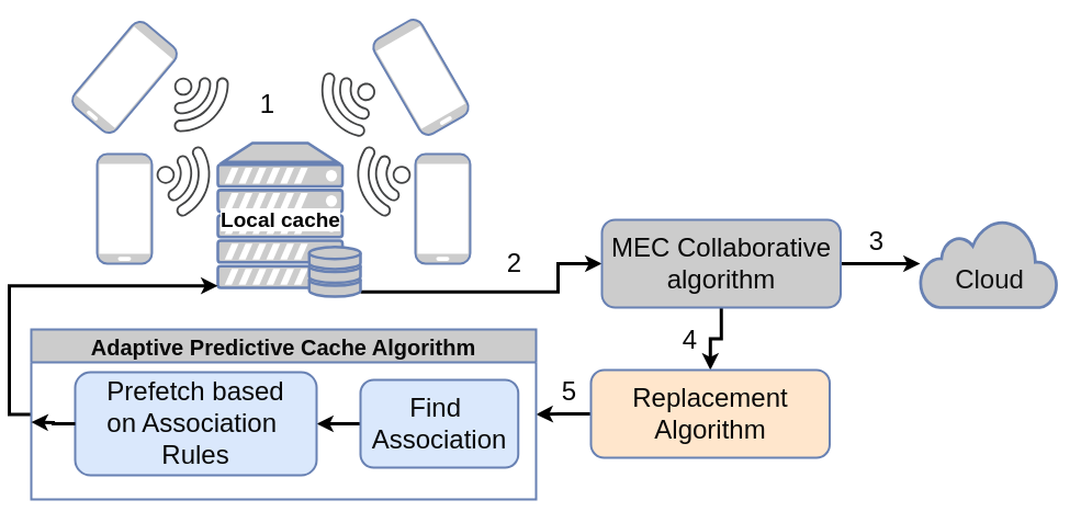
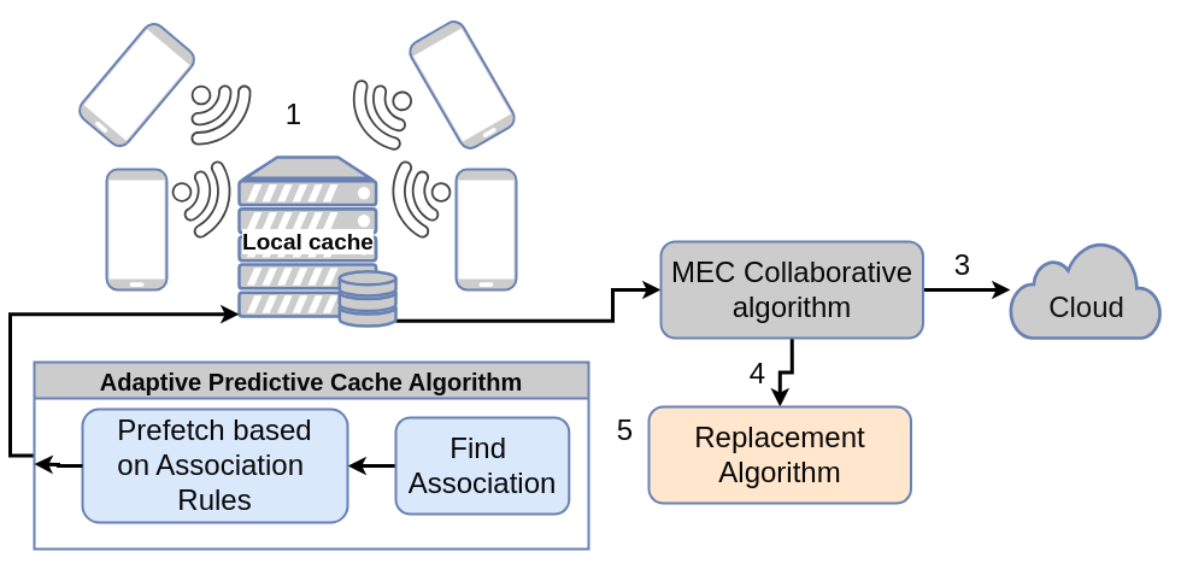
  <mxCell id="0" />
  <mxCell id="1" parent="0" />
  <mxCell id="2" style="edgeStyle=orthogonalEdgeStyle;rounded=0;orthogonalLoop=1;jettySize=auto;html=1;exitX=1;exitY=0.97;exitDx=0;exitDy=0;exitPerimeter=0;entryX=0;entryY=0.5;entryDx=0;entryDy=0;strokeWidth=3;fontSize=20;fontColor=#080808;" edge="1" parent="1" source="3" target="8"><mxGeometry relative="1" as="geometry"><Array as="points"><mxPoint x="500" y="266" /></Array></mxGeometry></mxCell>
  <mxCell id="3" value="" style="fontColor=#0066CC;verticalAlign=top;verticalLabelPosition=bottom;labelPosition=center;align=center;html=1;outlineConnect=0;fillColor=#CCCCCC;strokeColor=#6881B3;gradientColor=none;gradientDirection=north;strokeWidth=2;shape=mxgraph.networks.server_storage;labelBackgroundColor=default;fontSize=24;" vertex="1" parent="1"><mxGeometry x="190" y="130" width="130" height="140" as="geometry" /></mxCell>
  <mxCell id="4" value="" style="fontColor=#0066CC;verticalAlign=top;verticalLabelPosition=bottom;labelPosition=center;align=center;html=1;outlineConnect=0;fillColor=#CCCCCC;strokeColor=#6881B3;gradientColor=none;gradientDirection=north;strokeWidth=2;shape=mxgraph.networks.mobile;labelBackgroundColor=default;fontSize=24;" vertex="1" parent="1"><mxGeometry x="370" y="140" width="50" height="100" as="geometry" /></mxCell>
  <mxCell id="5" value="" style="sketch=0;pointerEvents=1;shadow=0;dashed=0;html=1;strokeColor=none;fillColor=#434445;aspect=fixed;labelPosition=center;verticalLabelPosition=bottom;verticalAlign=top;align=center;outlineConnect=0;shape=mxgraph.vvd.wi_fi;labelBackgroundColor=default;strokeWidth=2;fontSize=24;fontColor=#080808;rotation=-150;" vertex="1" parent="1"><mxGeometry x="310" y="140" width="50" height="50" as="geometry" /></mxCell>
  <mxCell id="6" style="edgeStyle=orthogonalEdgeStyle;rounded=0;orthogonalLoop=1;jettySize=auto;html=1;exitX=1;exitY=0.5;exitDx=0;exitDy=0;strokeWidth=3;fontSize=20;fontColor=#080808;" edge="1" parent="1" source="8" target="9"><mxGeometry relative="1" as="geometry" /></mxCell>
  <mxCell id="7" style="edgeStyle=orthogonalEdgeStyle;rounded=0;orthogonalLoop=1;jettySize=auto;html=1;exitX=0.5;exitY=1;exitDx=0;exitDy=0;entryX=0.5;entryY=0;entryDx=0;entryDy=0;strokeWidth=3;fontSize=20;fontColor=#080808;" edge="1" parent="1" source="8" target="11"><mxGeometry relative="1" as="geometry" /></mxCell>
  <mxCell id="8" value="MEC Collaborative&lt;br&gt;algorithm" style="rounded=1;whiteSpace=wrap;html=1;labelBackgroundColor=none;strokeColor=#6881B3;strokeWidth=2;fontSize=24;fontColor=#080808;fillColor=#CCCCCC;" vertex="1" parent="1"><mxGeometry x="540" y="200" width="217.5" height="80" as="geometry" /></mxCell>
  <mxCell id="9" value="&lt;font color=&quot;#121212&quot;&gt;&lt;br&gt;Cloud&lt;/font&gt;" style="html=1;outlineConnect=0;fillColor=#CCCCCC;strokeColor=#6881B3;gradientColor=none;gradientDirection=north;strokeWidth=2;shape=mxgraph.networks.cloud;fontColor=#ffffff;labelBackgroundColor=none;fontSize=24;" vertex="1" parent="1"><mxGeometry x="830" y="200" width="125" height="80" as="geometry" /></mxCell>
- <mxCell id="10" style="edgeStyle=orthogonalEdgeStyle;rounded=0;orthogonalLoop=1;jettySize=auto;html=1;exitX=0;exitY=0.5;exitDx=0;exitDy=0;entryX=1;entryY=0.5;entryDx=0;entryDy=0;strokeWidth=3;fontSize=20;fontColor=#080808;" edge="1" parent="1" source="11" target="13"><mxGeometry relative="1" as="geometry" /></mxCell>
  <mxCell id="11" value="Replacement&lt;br&gt;Algorithm" style="rounded=1;whiteSpace=wrap;html=1;labelBackgroundColor=none;strokeColor=#6881B3;strokeWidth=2;fontSize=24;fontColor=#080808;fillColor=#ffe6cc;" vertex="1" parent="1"><mxGeometry x="530" y="337" width="217.5" height="80" as="geometry" /></mxCell>
  <mxCell id="12" style="edgeStyle=orthogonalEdgeStyle;rounded=0;orthogonalLoop=1;jettySize=auto;html=1;exitX=0;exitY=0.5;exitDx=0;exitDy=0;entryX=0;entryY=0.93;entryDx=0;entryDy=0;entryPerimeter=0;strokeWidth=3;fontSize=20;fontColor=#080808;" edge="1" parent="1" source="13" target="3"><mxGeometry relative="1" as="geometry" /></mxCell>
  <mxCell id="13" value="Adaptive Predictive Cache Algorithm" style="swimlane;startSize=30;horizontal=1;containerType=tree;labelBackgroundColor=none;strokeColor=#6881B3;strokeWidth=2;fontSize=20;fontColor=#080808;fillColor=#CCCCCC;" vertex="1" parent="1"><mxGeometry x="20" y="300" width="460" height="155" as="geometry" /></mxCell>
  <mxCell id="14" style="edgeStyle=orthogonalEdgeStyle;rounded=0;orthogonalLoop=1;jettySize=auto;html=1;exitX=0;exitY=0.5;exitDx=0;exitDy=0;entryX=1;entryY=0.5;entryDx=0;entryDy=0;strokeWidth=3;fontSize=20;fontColor=#080808;" edge="1" parent="13" source="15" target="16"><mxGeometry relative="1" as="geometry" /></mxCell>
  <mxCell id="15" value="Find&amp;nbsp;&lt;br&gt;Association" style="rounded=1;whiteSpace=wrap;html=1;labelBackgroundColor=none;strokeColor=#6881B3;strokeWidth=2;fontSize=24;fontColor=#080808;fillColor=#dae8fc;" vertex="1" parent="13"><mxGeometry x="300" y="46" width="143.75" height="80" as="geometry" /></mxCell>
  <mxCell id="16" value="Prefetch based&lt;br&gt;on Association&amp;nbsp;&lt;br&gt;Rules" style="rounded=1;whiteSpace=wrap;html=1;labelBackgroundColor=none;strokeColor=#6881B3;strokeWidth=2;fontSize=24;fontColor=#080808;fillColor=#dae8fc;" vertex="1" parent="13"><mxGeometry x="40" y="39" width="220" height="94" as="geometry" /></mxCell>
  <mxCell id="17" value="" style="sketch=0;pointerEvents=1;shadow=0;dashed=0;html=1;strokeColor=none;fillColor=#434445;aspect=fixed;labelPosition=center;verticalLabelPosition=bottom;verticalAlign=top;align=center;outlineConnect=0;shape=mxgraph.vvd.wi_fi;labelBackgroundColor=default;strokeWidth=2;fontSize=24;fontColor=#080808;rotation=-165;" vertex="1" parent="1"><mxGeometry x="280" y="70" width="50" height="50" as="geometry" /></mxCell>
  <mxCell id="18" value="" style="fontColor=#0066CC;verticalAlign=top;verticalLabelPosition=bottom;labelPosition=center;align=center;html=1;outlineConnect=0;fillColor=#CCCCCC;strokeColor=#6881B3;gradientColor=none;gradientDirection=north;strokeWidth=2;shape=mxgraph.networks.mobile;labelBackgroundColor=default;fontSize=24;rotation=-30;" vertex="1" parent="1"><mxGeometry x="350" y="20" width="50" height="100" as="geometry" /></mxCell>
  <mxCell id="19" value="" style="fontColor=#0066CC;verticalAlign=top;verticalLabelPosition=bottom;labelPosition=center;align=center;html=1;outlineConnect=0;fillColor=#CCCCCC;strokeColor=#6881B3;gradientColor=none;gradientDirection=north;strokeWidth=2;shape=mxgraph.networks.mobile;labelBackgroundColor=default;fontSize=24;" vertex="1" parent="1"><mxGeometry x="80" y="140" width="50" height="100" as="geometry" /></mxCell>
  <mxCell id="20" value="" style="sketch=0;pointerEvents=1;shadow=0;dashed=0;html=1;strokeColor=none;fillColor=#434445;aspect=fixed;labelPosition=center;verticalLabelPosition=bottom;verticalAlign=top;align=center;outlineConnect=0;shape=mxgraph.vvd.wi_fi;labelBackgroundColor=default;strokeWidth=2;fontSize=24;fontColor=#080808;rotation=60;" vertex="1" parent="1"><mxGeometry x="140" y="140" width="50" height="50" as="geometry" /></mxCell>
  <mxCell id="21" value="" style="sketch=0;pointerEvents=1;shadow=0;dashed=0;html=1;strokeColor=none;fillColor=#434445;aspect=fixed;labelPosition=center;verticalLabelPosition=bottom;verticalAlign=top;align=center;outlineConnect=0;shape=mxgraph.vvd.wi_fi;labelBackgroundColor=default;strokeWidth=2;fontSize=24;fontColor=#080808;rotation=90;" vertex="1" parent="1"><mxGeometry x="150" y="70" width="50" height="50" as="geometry" /></mxCell>
  <mxCell id="22" value="" style="fontColor=#0066CC;verticalAlign=top;verticalLabelPosition=bottom;labelPosition=center;align=center;html=1;outlineConnect=0;fillColor=#CCCCCC;strokeColor=#6881B3;gradientColor=none;gradientDirection=north;strokeWidth=2;shape=mxgraph.networks.mobile;labelBackgroundColor=default;fontSize=24;rotation=40;" vertex="1" parent="1"><mxGeometry x="80" y="20" width="50" height="100" as="geometry" /></mxCell>
  <mxCell id="23" style="edgeStyle=orthogonalEdgeStyle;rounded=0;orthogonalLoop=1;jettySize=auto;html=1;exitX=0;exitY=0.5;exitDx=0;exitDy=0;strokeWidth=3;fontSize=20;fontColor=#080808;" edge="1" parent="1" source="16"><mxGeometry relative="1" as="geometry"><mxPoint x="20" y="384.538" as="targetPoint" /></mxGeometry></mxCell>
  <mxCell id="24" value="&lt;font style=&quot;font-size: 24px;&quot;&gt;1&lt;/font&gt;" style="text;html=1;align=center;verticalAlign=middle;resizable=0;points=[];autosize=1;strokeColor=none;fillColor=none;fontSize=20;fontColor=#080808;" vertex="1" parent="1"><mxGeometry x="215" y="75" width="40" height="40" as="geometry" /></mxCell>
- <mxCell id="25" value="&lt;font style=&quot;font-size: 24px;&quot;&gt;2&lt;/font&gt;" style="text;html=1;align=center;verticalAlign=middle;resizable=0;points=[];autosize=1;strokeColor=none;fillColor=none;fontSize=20;fontColor=#080808;" vertex="1" parent="1"><mxGeometry x="440" y="220" width="40" height="40" as="geometry" /></mxCell>
  <mxCell id="26" value="&lt;font style=&quot;font-size: 24px;&quot;&gt;3&lt;/font&gt;" style="text;html=1;align=center;verticalAlign=middle;resizable=0;points=[];autosize=1;strokeColor=none;fillColor=none;fontSize=20;fontColor=#080808;" vertex="1" parent="1"><mxGeometry x="770" y="200" width="40" height="40" as="geometry" /></mxCell>
  <mxCell id="27" value="&lt;font style=&quot;font-size: 24px;&quot;&gt;4&lt;/font&gt;" style="text;html=1;align=center;verticalAlign=middle;resizable=0;points=[];autosize=1;strokeColor=none;fillColor=none;fontSize=20;fontColor=#080808;" vertex="1" parent="1"><mxGeometry x="600" y="290" width="40" height="40" as="geometry" /></mxCell>
  <mxCell id="28" value="&lt;font style=&quot;font-size: 24px;&quot;&gt;5&lt;/font&gt;" style="text;html=1;align=center;verticalAlign=middle;resizable=0;points=[];autosize=1;strokeColor=none;fillColor=none;fontSize=20;fontColor=#080808;" vertex="1" parent="1"><mxGeometry x="490" y="337" width="40" height="40" as="geometry" /></mxCell>
  <mxCell id="29" value="&lt;font style=&quot;font-size: 19px;&quot;&gt;&lt;b style=&quot;background-color: rgb(255, 255, 255);&quot;&gt;Local cache&lt;/b&gt;&lt;/font&gt;" style="text;html=1;align=center;verticalAlign=middle;resizable=0;points=[];autosize=1;strokeColor=none;fillColor=none;fontSize=20;fontColor=#080808;" vertex="1" parent="1"><mxGeometry x="182" y="180" width="130" height="40" as="geometry" /></mxCell>
